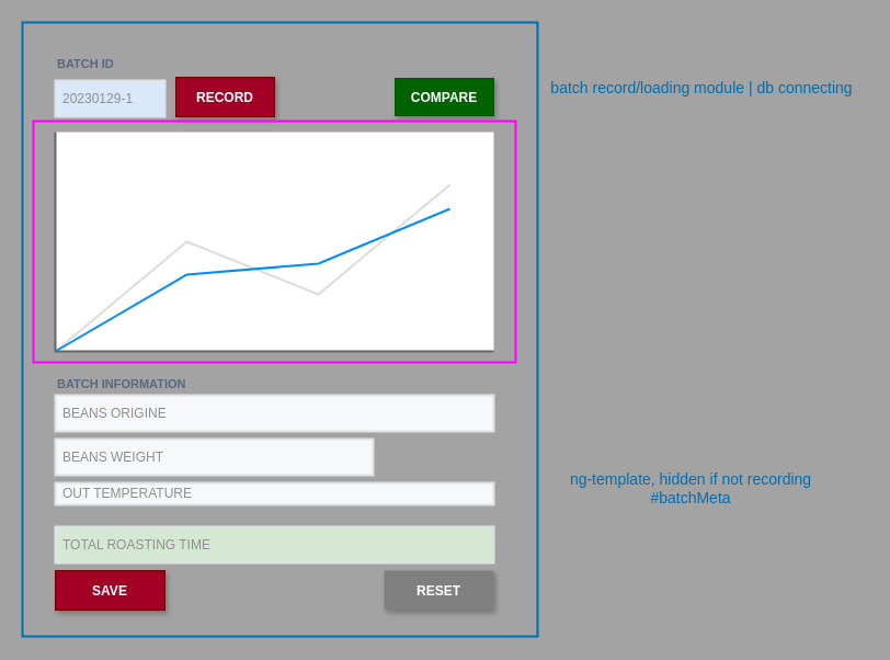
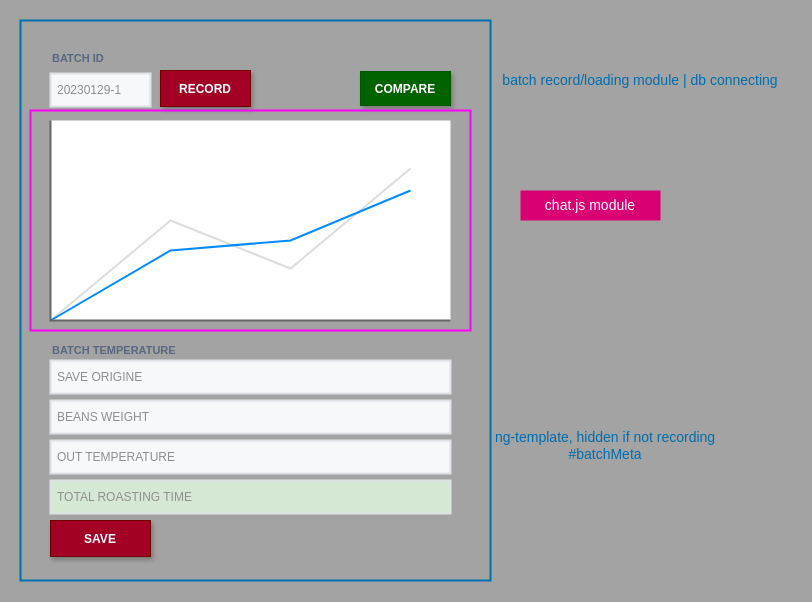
  <mxCell id="0" />
  <mxCell id="1" style="locked=1;" parent="0" />
  <mxCell id="2" value="" style="verticalLabelPosition=bottom;shadow=0;dashed=0;align=center;html=1;verticalAlign=top;strokeWidth=1;shape=mxgraph.mockup.graphics.lineChart;strokeColor=none;strokeColor2=#666666;strokeColor3=#008cff;strokeColor4=#dddddd;rounded=0;" parent="1" vertex="1"><mxGeometry x="50" y="120" width="400" height="200" as="geometry" /></mxCell>
  <mxCell id="3" value="RECORD" style="dashed=0;align=center;fontSize=12;shape=rect;fillColor=#a20025;strokeColor=#6F0000;fontStyle=1;shadow=1;fontColor=#ffffff;rounded=0;" parent="1" vertex="1"><mxGeometry x="160" y="70" width="90" height="36" as="geometry" /></mxCell>
  <mxCell id="4" value="BATCH ID" style="fillColor=none;strokeColor=none;html=1;fontSize=11;fontStyle=0;align=left;fontColor=#596780;fontStyle=1;fontSize=11;rounded=0;" parent="1" vertex="1"><mxGeometry x="50" y="48" width="240" height="20" as="geometry" /></mxCell>
- <mxCell id="5" value="&lt;font color=&quot;#8f8f8f&quot;&gt;20230129-1&lt;/font&gt;" style="rounded=0;arcSize=9;fillColor=#dae8fc;align=left;spacingLeft=5;strokeColor=#DEE1E6;html=1;strokeWidth=2;fontSize=12;" parent="1" vertex="1"><mxGeometry x="50" y="73" width="100" height="33" as="geometry" /></mxCell>
- <mxCell id="6" value="&lt;font color=&quot;#8f8f8f&quot;&gt;BEANS ORIGINE&lt;/font&gt;" style="rounded=0;arcSize=9;fillColor=#F7F8F9;align=left;spacingLeft=5;strokeColor=#DEE1E6;html=1;strokeWidth=2;fontSize=12;" parent="1" vertex="1"><mxGeometry x="50" y="360" width="400" height="33" as="geometry" /></mxCell>
- <mxCell id="7" value="&lt;font color=&quot;#8f8f8f&quot;&gt;OUT TEMPERATURE&lt;/font&gt;" style="rounded=0;arcSize=9;fillColor=#F7F8F9;align=left;spacingLeft=5;strokeColor=#DEE1E6;html=1;strokeWidth=2;fontSize=12;" parent="1" vertex="1"><mxGeometry x="50" y="440" width="400" height="20" as="geometry" /></mxCell>
+ <mxCell id="5" value="&lt;font color=&quot;#8f8f8f&quot;&gt;20230129-1&lt;/font&gt;" style="rounded=0;arcSize=9;fillColor=#F7F8F9;align=left;spacingLeft=5;strokeColor=#DEE1E6;html=1;strokeWidth=2;fontSize=12;" parent="1" vertex="1"><mxGeometry x="50" y="73" width="100" height="33" as="geometry" /></mxCell>
+ <mxCell id="6" value="&lt;font color=&quot;#8f8f8f&quot;&gt;SAVE ORIGINE&lt;/font&gt;" style="rounded=0;arcSize=9;fillColor=#F7F8F9;align=left;spacingLeft=5;strokeColor=#DEE1E6;html=1;strokeWidth=2;fontSize=12;" parent="1" vertex="1"><mxGeometry x="50" y="360" width="400" height="33" as="geometry" /></mxCell>
+ <mxCell id="7" value="&lt;font color=&quot;#8f8f8f&quot;&gt;OUT TEMPERATURE&lt;/font&gt;" style="rounded=0;arcSize=9;fillColor=#F7F8F9;align=left;spacingLeft=5;strokeColor=#DEE1E6;html=1;strokeWidth=2;fontSize=12;" parent="1" vertex="1"><mxGeometry x="50" y="440" width="400" height="33" as="geometry" /></mxCell>
  <mxCell id="8" value="&lt;font color=&quot;#8f8f8f&quot;&gt;TOTAL ROASTING TIME&lt;/font&gt;" style="rounded=0;arcSize=9;fillColor=#d5e8d4;align=left;spacingLeft=5;strokeColor=#DEE1E6;html=1;strokeWidth=2;fontSize=12;" parent="1" vertex="1"><mxGeometry x="50" y="480" width="400" height="33" as="geometry" /></mxCell>
  <mxCell id="9" value="SAVE" style="dashed=0;align=center;fontSize=12;shape=rect;fillColor=#a20025;strokeColor=#6F0000;fontStyle=1;shadow=1;fontColor=#ffffff;rounded=0;" parent="1" vertex="1"><mxGeometry x="50" y="520" width="100" height="36" as="geometry" /></mxCell>
- <mxCell id="10" value="&lt;font color=&quot;#8f8f8f&quot;&gt;BEANS WEIGHT&lt;/font&gt;" style="rounded=0;arcSize=9;fillColor=#F7F8F9;align=left;spacingLeft=5;strokeColor=#DEE1E6;html=1;strokeWidth=2;fontSize=12;" parent="1" vertex="1"><mxGeometry x="50" y="400" width="290" height="33" as="geometry" /></mxCell>
+ <mxCell id="10" value="&lt;font color=&quot;#8f8f8f&quot;&gt;BEANS WEIGHT&lt;/font&gt;" style="rounded=0;arcSize=9;fillColor=#F7F8F9;align=left;spacingLeft=5;strokeColor=#DEE1E6;html=1;strokeWidth=2;fontSize=12;" parent="1" vertex="1"><mxGeometry x="50" y="400" width="400" height="33" as="geometry" /></mxCell>
  <mxCell id="11" value="COMPARE" style="dashed=0;align=center;fontSize=12;shape=rect;fillColor=#006300;strokeColor=#005700;fontStyle=1;shadow=1;fontColor=#ffffff;rounded=0;" parent="1" vertex="1"><mxGeometry x="360" y="71" width="90" height="34" as="geometry" /></mxCell>
- <mxCell id="12" value="BATCH INFORMATION" style="fillColor=none;strokeColor=none;html=1;fontSize=11;fontStyle=0;align=left;fontColor=#596780;fontStyle=1;fontSize=11;rounded=0;" parent="1" vertex="1"><mxGeometry x="50" y="340" width="240" height="20" as="geometry" /></mxCell>
- <mxCell id="13" value="RESET" style="dashed=0;align=center;fontSize=12;shape=rect;fillColor=#808080;strokeColor=none;fontStyle=1;shadow=1;fontColor=#ffffff;rounded=0;" parent="1" vertex="1"><mxGeometry x="350" y="520" width="100" height="36" as="geometry" /></mxCell>
+ <mxCell id="12" value="BATCH TEMPERATURE" style="fillColor=none;strokeColor=none;html=1;fontSize=11;fontStyle=0;align=left;fontColor=#596780;fontStyle=1;fontSize=11;rounded=0;" parent="1" vertex="1"><mxGeometry x="50" y="340" width="240" height="20" as="geometry" /></mxCell>
  <mxCell id="14" value="ng components" style="" parent="0" />
  <mxCell id="15" value="" style="rounded=0;whiteSpace=wrap;html=1;fillColor=none;strokeColor=#006EAF;strokeWidth=2;fontColor=#ffffff;" parent="14" vertex="1"><mxGeometry x="20" y="20" width="470" height="560" as="geometry" /></mxCell>
- <mxCell id="16" value="ng-template, hidden if not recording&lt;br&gt;#batchMeta" style="text;html=1;strokeColor=none;fillColor=none;align=center;verticalAlign=middle;whiteSpace=wrap;rounded=0;sketch=0;strokeWidth=2;fontSize=14;fontColor=#006eaf;" parent="14" vertex="1"><mxGeometry x="515" y="430" width="230" height="30" as="geometry" /></mxCell>
+ <mxCell id="16" value="ng-template, hidden if not recording&lt;br&gt;#batchMeta" style="text;html=1;strokeColor=none;fillColor=none;align=center;verticalAlign=middle;whiteSpace=wrap;rounded=0;sketch=0;strokeWidth=2;fontSize=14;fontColor=#006eaf;" parent="14" vertex="1"><mxGeometry x="490" y="430" width="230" height="30" as="geometry" /></mxCell>
  <mxCell id="17" value="" style="rounded=0;whiteSpace=wrap;html=1;fillColor=none;strokeColor=#FF00FF;strokeWidth=2;fontColor=#ffffff;" parent="14" vertex="1"><mxGeometry x="30" y="110" width="440" height="220" as="geometry" /></mxCell>
+ <mxCell id="18" value="chat.js module" style="text;html=1;strokeColor=none;fillColor=#d80073;align=center;verticalAlign=middle;whiteSpace=wrap;rounded=0;sketch=0;strokeWidth=2;fontSize=14;fontColor=#ffffff;" parent="14" vertex="1"><mxGeometry x="520" y="190" width="140" height="30" as="geometry" /></mxCell>
  <mxCell id="19" value="batch record/loading module | db connecting" style="text;html=1;strokeColor=none;fillColor=none;align=center;verticalAlign=middle;whiteSpace=wrap;rounded=0;sketch=0;strokeWidth=2;fontSize=14;fontColor=#006eaf;" parent="14" vertex="1"><mxGeometry x="490" y="65" width="300" height="30" as="geometry" /></mxCell>
